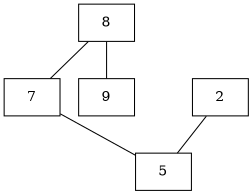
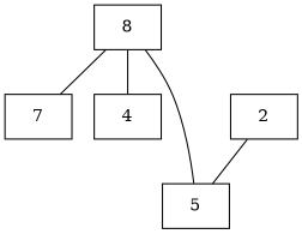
  digraph {
    node [shape=box]
    edge [arrowhead=none dir=none tailhead=none]
    n1 [label=8]
    n2 [label=7]
-   n3 [label=9]
+   n3 [label=4]
    n4 [label=5]
    n5 [label=2]
    n1 -> n2
    n1 -> n3
-   n2 -> n4
+   n1 -> n4
    n5 -> n4
  }
